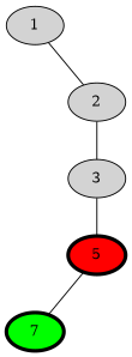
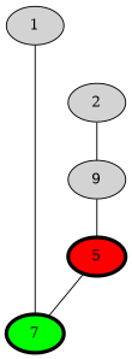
  graph {
    nodesep=0.8
    node [style=filled]
    5 [fillcolor=red penwidth=3.5]
    n2 [fillcolor=green label=7 penwidth=3.5]
    1
    2
-   3
+   3 [label=9]
    5 -- n2
-   1 -- 2
+   1 -- n2
    2 -- 3
    3 -- 5
  }
